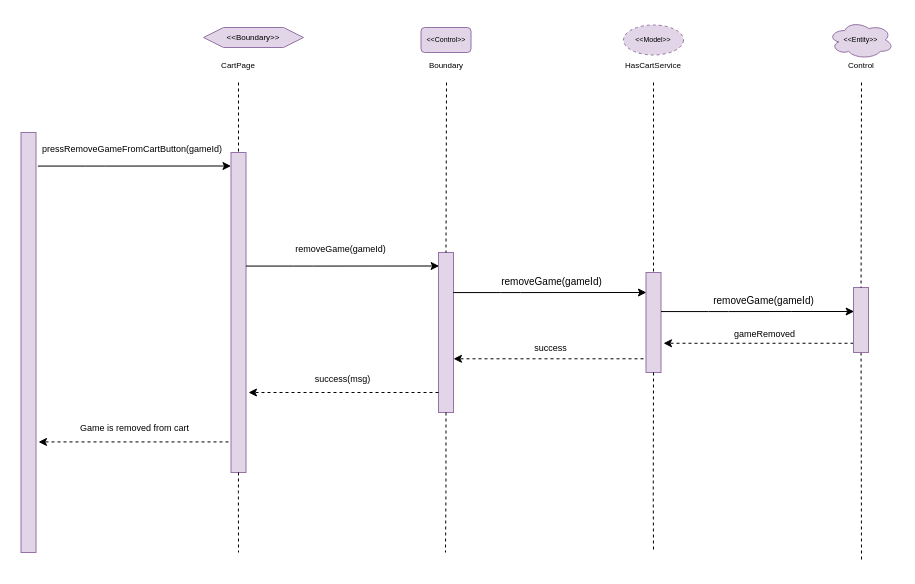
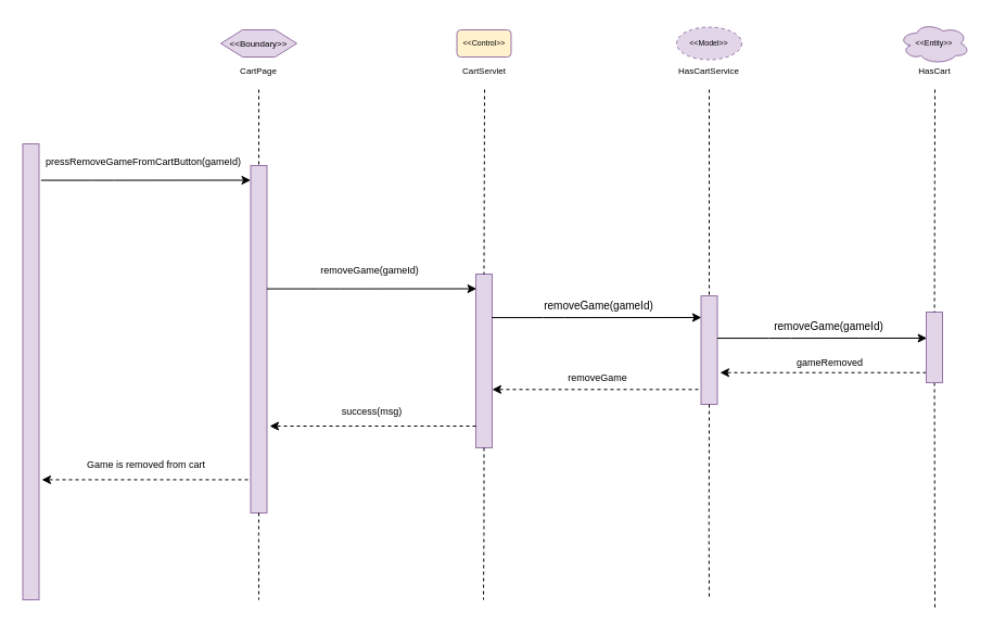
  <mxCell id="0" />
  <mxCell id="1" parent="0" />
  <mxCell id="2" value="" style="rounded=0;whiteSpace=wrap;html=1;fillColor=#e1d5e7;strokeColor=#9673a6;" vertex="1" parent="1"><mxGeometry x="20.5" y="132" width="15" height="420" as="geometry" /></mxCell>
  <mxCell id="3" value="" style="rounded=0;whiteSpace=wrap;html=1;fillColor=#e1d5e7;strokeColor=#9673a6;" vertex="1" parent="1"><mxGeometry x="230.5" y="152" width="15" height="320" as="geometry" /></mxCell>
  <mxCell id="4" value="" style="endArrow=none;dashed=1;html=1;rounded=0;fontSize=8;entryX=0.5;entryY=0;entryDx=0;entryDy=0;exitX=0.5;exitY=1;exitDx=0;exitDy=0;" edge="1" parent="1" target="3"><mxGeometry width="50" height="50" relative="1" as="geometry"><mxPoint x="238" y="82" as="sourcePoint" /><mxPoint x="260.5" y="142" as="targetPoint" /></mxGeometry></mxCell>
- <mxCell id="5" value="&amp;lt;&amp;lt;Boundary&amp;gt;&amp;gt;" style="shape=hexagon;perimeter=hexagonPerimeter2;whiteSpace=wrap;html=1;fixedSize=1;fontSize=8;fillColor=#e1d5e7;strokeColor=#9673a6;" vertex="1" parent="1"><mxGeometry x="203" y="27" width="100" height="20" as="geometry" /></mxCell>
+ <mxCell id="5" value="&amp;lt;&amp;lt;Boundary&amp;gt;&amp;gt;" style="shape=hexagon;perimeter=hexagonPerimeter2;whiteSpace=wrap;html=1;fixedSize=1;fontSize=8;fillColor=#e1d5e7;strokeColor=#9673a6;" vertex="1" parent="1"><mxGeometry x="203" y="27" width="70" height="25" as="geometry" /></mxCell>
  <mxCell id="6" value="CartPage" style="text;html=1;strokeColor=none;fillColor=none;align=center;verticalAlign=middle;whiteSpace=wrap;rounded=0;fontSize=8;" vertex="1" parent="1"><mxGeometry x="223" y="57" width="30" height="15" as="geometry" /></mxCell>
- <mxCell id="7" value="&amp;lt;&amp;lt;Control&amp;gt;&amp;gt;" style="rounded=1;whiteSpace=wrap;html=1;fontSize=7;fillColor=#e1d5e7;strokeColor=#9673a6;" vertex="1" parent="1"><mxGeometry x="420.5" y="27" width="50" height="25" as="geometry" /></mxCell>
- <mxCell id="8" value="Boundary" style="text;html=1;strokeColor=none;fillColor=none;align=center;verticalAlign=middle;whiteSpace=wrap;rounded=0;fontSize=8;" vertex="1" parent="1"><mxGeometry x="430.5" y="57" width="30" height="15" as="geometry" /></mxCell>
+ <mxCell id="7" value="&amp;lt;&amp;lt;Control&amp;gt;&amp;gt;" style="rounded=1;whiteSpace=wrap;html=1;fontSize=7;fillColor=#fff2cc;strokeColor=#9673a6;" vertex="1" parent="1"><mxGeometry x="420.5" y="27" width="50" height="25" as="geometry" /></mxCell>
+ <mxCell id="8" value="CartServlet" style="text;html=1;strokeColor=none;fillColor=none;align=center;verticalAlign=middle;whiteSpace=wrap;rounded=0;fontSize=8;" vertex="1" parent="1"><mxGeometry x="430.5" y="57" width="30" height="15" as="geometry" /></mxCell>
  <mxCell id="9" value="" style="rounded=0;whiteSpace=wrap;html=1;fillColor=#e1d5e7;strokeColor=#9673a6;" vertex="1" parent="1"><mxGeometry x="438" y="252" width="15" height="160" as="geometry" /></mxCell>
  <mxCell id="10" value="" style="endArrow=none;dashed=1;html=1;rounded=0;fontSize=8;entryX=0.5;entryY=0;entryDx=0;entryDy=0;" edge="1" parent="1" target="9"><mxGeometry width="50" height="50" relative="1" as="geometry"><mxPoint x="446" y="82" as="sourcePoint" /><mxPoint x="490.5" y="155.5" as="targetPoint" /></mxGeometry></mxCell>
  <mxCell id="11" value="&amp;lt;&amp;lt;Model&amp;gt;&amp;gt;" style="ellipse;whiteSpace=wrap;html=1;fontSize=7;fillColor=#e1d5e7;strokeColor=#9673a6;dashed=1;" vertex="1" parent="1"><mxGeometry x="623" y="24.5" width="60" height="30" as="geometry" /></mxCell>
  <mxCell id="12" value="" style="rounded=0;whiteSpace=wrap;html=1;fillColor=#e1d5e7;strokeColor=#9673a6;" vertex="1" parent="1"><mxGeometry x="645.5" y="272" width="15" height="100" as="geometry" /></mxCell>
  <mxCell id="13" value="" style="endArrow=none;dashed=1;html=1;rounded=0;fontSize=8;entryX=0.5;entryY=0;entryDx=0;entryDy=0;" edge="1" parent="1" target="12"><mxGeometry width="50" height="50" relative="1" as="geometry"><mxPoint x="653" y="82" as="sourcePoint" /><mxPoint x="675.5" y="180.5" as="targetPoint" /></mxGeometry></mxCell>
  <mxCell id="14" value="HasCartService" style="text;html=1;strokeColor=none;fillColor=none;align=center;verticalAlign=middle;whiteSpace=wrap;rounded=0;fontSize=8;" vertex="1" parent="1"><mxGeometry x="638" y="57" width="30" height="15" as="geometry" /></mxCell>
  <mxCell id="15" value="&amp;lt;&amp;lt;Entity&amp;gt;&amp;gt;" style="ellipse;shape=cloud;whiteSpace=wrap;html=1;fontSize=7;fillColor=#e1d5e7;strokeColor=#9673a6;" vertex="1" parent="1"><mxGeometry x="828" y="20.59" width="65" height="37.82" as="geometry" /></mxCell>
  <mxCell id="16" value="" style="endArrow=none;dashed=1;html=1;rounded=0;fontSize=8;exitX=0.5;exitY=1;exitDx=0;exitDy=0;" edge="1" parent="1" source="12"><mxGeometry width="50" height="50" relative="1" as="geometry"><mxPoint x="653.25" y="465.5" as="sourcePoint" /><mxPoint x="653" y="552" as="targetPoint" /><Array as="points"><mxPoint x="652.76" y="495.5" /></Array></mxGeometry></mxCell>
  <mxCell id="17" value="" style="endArrow=none;dashed=1;html=1;rounded=0;fontSize=8;exitX=0.5;exitY=1;exitDx=0;exitDy=0;" edge="1" parent="1" source="9"><mxGeometry width="50" height="50" relative="1" as="geometry"><mxPoint x="445.94" y="462" as="sourcePoint" /><mxPoint x="445" y="552" as="targetPoint" /><Array as="points"><mxPoint x="445.45" y="492" /></Array></mxGeometry></mxCell>
  <mxCell id="18" value="" style="endArrow=none;dashed=1;html=1;rounded=0;fontSize=8;exitX=0.5;exitY=1;exitDx=0;exitDy=0;" edge="1" parent="1" source="3"><mxGeometry width="50" height="50" relative="1" as="geometry"><mxPoint x="238.38" y="462" as="sourcePoint" /><mxPoint x="238" y="552" as="targetPoint" /><Array as="points"><mxPoint x="237.89" y="492" /></Array></mxGeometry></mxCell>
- <mxCell id="19" value="Control" style="text;html=1;strokeColor=none;fillColor=none;align=center;verticalAlign=middle;whiteSpace=wrap;rounded=0;fontSize=8;" vertex="1" parent="1"><mxGeometry x="845.5" y="57" width="30" height="15" as="geometry" /></mxCell>
+ <mxCell id="19" value="HasCart" style="text;html=1;strokeColor=none;fillColor=none;align=center;verticalAlign=middle;whiteSpace=wrap;rounded=0;fontSize=8;" vertex="1" parent="1"><mxGeometry x="845.5" y="57" width="30" height="15" as="geometry" /></mxCell>
  <mxCell id="20" value="" style="endArrow=classic;html=1;rounded=0;exitX=1;exitY=0;exitDx=0;exitDy=0;entryX=-0.125;entryY=0.121;entryDx=0;entryDy=0;entryPerimeter=0;" edge="1" parent="1"><mxGeometry width="50" height="50" relative="1" as="geometry"><mxPoint x="245.5" y="265.57" as="sourcePoint" /><mxPoint x="438.625" y="265.5" as="targetPoint" /><Array as="points"><mxPoint x="293" y="265.57" /><mxPoint x="313" y="265.57" /></Array></mxGeometry></mxCell>
  <mxCell id="21" value="&lt;div style=&quot;font-size: 9px&quot;&gt;&lt;font style=&quot;font-size: 9px&quot;&gt;removeGame(gameId)&lt;/font&gt;&lt;/div&gt;" style="text;html=1;strokeColor=none;fillColor=none;align=center;verticalAlign=middle;whiteSpace=wrap;rounded=0;fontSize=9;" vertex="1" parent="1"><mxGeometry x="243" y="232" width="195" height="33.5" as="geometry" /></mxCell>
  <mxCell id="22" value="" style="endArrow=classic;html=1;rounded=0;exitX=1;exitY=0;exitDx=0;exitDy=0;entryX=-0.125;entryY=0.121;entryDx=0;entryDy=0;entryPerimeter=0;" edge="1" parent="1"><mxGeometry width="50" height="50" relative="1" as="geometry"><mxPoint x="37.38" y="165.57" as="sourcePoint" /><mxPoint x="230.505" y="165.5" as="targetPoint" /><Array as="points"><mxPoint x="84.88" y="165.57" /><mxPoint x="104.88" y="165.57" /></Array></mxGeometry></mxCell>
  <mxCell id="23" value="" style="endArrow=classic;html=1;rounded=0;exitX=1;exitY=0;exitDx=0;exitDy=0;entryX=-0.125;entryY=0.121;entryDx=0;entryDy=0;entryPerimeter=0;" edge="1" parent="1"><mxGeometry width="50" height="50" relative="1" as="geometry"><mxPoint x="452.75" y="292.07" as="sourcePoint" /><mxPoint x="645.875" y="292" as="targetPoint" /><Array as="points"><mxPoint x="500.25" y="292.07" /><mxPoint x="520.25" y="292.07" /></Array></mxGeometry></mxCell>
  <mxCell id="24" value="&lt;div style=&quot;font-size: 9px&quot;&gt;pressRemoveGameFromCartButton(gameId)&lt;/div&gt;" style="text;html=1;strokeColor=none;fillColor=none;align=center;verticalAlign=middle;whiteSpace=wrap;rounded=0;fontSize=9;" vertex="1" parent="1"><mxGeometry x="28" y="132" width="207.5" height="33.5" as="geometry" /></mxCell>
  <mxCell id="25" value="" style="endArrow=classic;html=1;rounded=0;dashed=1;fontSize=7;" edge="1" parent="1"><mxGeometry width="50" height="50" relative="1" as="geometry"><mxPoint x="643" y="358.29" as="sourcePoint" /><mxPoint x="453" y="358.29" as="targetPoint" /></mxGeometry></mxCell>
- <mxCell id="26" value="success" style="text;html=1;strokeColor=none;fillColor=none;align=center;verticalAlign=middle;whiteSpace=wrap;rounded=0;fontSize=9;" vertex="1" parent="1"><mxGeometry x="454" y="340.75" width="192.5" height="13.5" as="geometry" /></mxCell>
+ <mxCell id="26" value="removeGame" style="text;html=1;strokeColor=none;fillColor=none;align=center;verticalAlign=middle;whiteSpace=wrap;rounded=0;fontSize=9;" vertex="1" parent="1"><mxGeometry x="454" y="340.75" width="192.5" height="13.5" as="geometry" /></mxCell>
  <mxCell id="27" value="removeGame(gameId)" style="text;html=1;strokeColor=none;fillColor=none;align=center;verticalAlign=middle;whiteSpace=wrap;rounded=0;fontSize=10;" vertex="1" parent="1"><mxGeometry x="455.25" y="275.75" width="192.5" height="10" as="geometry" /></mxCell>
  <mxCell id="28" value="" style="endArrow=none;dashed=1;html=1;rounded=0;fontSize=8;startArrow=none;" edge="1" parent="1" source="37"><mxGeometry width="50" height="50" relative="1" as="geometry"><mxPoint x="861" y="82" as="sourcePoint" /><mxPoint x="861" y="562" as="targetPoint" /></mxGeometry></mxCell>
  <mxCell id="29" value="" style="endArrow=classic;html=1;rounded=0;exitX=1;exitY=0;exitDx=0;exitDy=0;entryX=-0.125;entryY=0.121;entryDx=0;entryDy=0;entryPerimeter=0;" edge="1" parent="1"><mxGeometry width="50" height="50" relative="1" as="geometry"><mxPoint x="660.5" y="311.07" as="sourcePoint" /><mxPoint x="853.625" y="311" as="targetPoint" /><Array as="points"><mxPoint x="708" y="311.07" /><mxPoint x="728" y="311.07" /><mxPoint x="790.75" y="311" /></Array></mxGeometry></mxCell>
  <mxCell id="30" value="removeGame(gameId)" style="text;html=1;strokeColor=none;fillColor=none;align=center;verticalAlign=middle;whiteSpace=wrap;rounded=0;fontSize=10;" vertex="1" parent="1"><mxGeometry x="667" y="294.75" width="192.5" height="10" as="geometry" /></mxCell>
  <mxCell id="31" value="" style="endArrow=classic;html=1;rounded=0;dashed=1;fontSize=7;" edge="1" parent="1"><mxGeometry width="50" height="50" relative="1" as="geometry"><mxPoint x="853" y="342.75" as="sourcePoint" /><mxPoint x="663" y="342.75" as="targetPoint" /></mxGeometry></mxCell>
  <mxCell id="32" value="gameRemoved" style="text;html=1;strokeColor=none;fillColor=none;align=center;verticalAlign=middle;whiteSpace=wrap;rounded=0;fontSize=9;" vertex="1" parent="1"><mxGeometry x="668" y="327.25" width="192.5" height="13.5" as="geometry" /></mxCell>
  <mxCell id="33" value="" style="endArrow=classic;html=1;rounded=0;dashed=1;fontSize=7;" edge="1" parent="1"><mxGeometry width="50" height="50" relative="1" as="geometry"><mxPoint x="438" y="392" as="sourcePoint" /><mxPoint x="248" y="392" as="targetPoint" /></mxGeometry></mxCell>
  <mxCell id="34" value="success(msg)" style="text;html=1;strokeColor=none;fillColor=none;align=center;verticalAlign=middle;whiteSpace=wrap;rounded=0;fontSize=9;" vertex="1" parent="1"><mxGeometry x="245.5" y="372" width="192.5" height="13.5" as="geometry" /></mxCell>
  <mxCell id="35" value="" style="endArrow=classic;html=1;rounded=0;dashed=1;fontSize=7;" edge="1" parent="1"><mxGeometry width="50" height="50" relative="1" as="geometry"><mxPoint x="228" y="441.43" as="sourcePoint" /><mxPoint x="38" y="441.43" as="targetPoint" /></mxGeometry></mxCell>
  <mxCell id="36" value="Game is removed from cart" style="text;html=1;strokeColor=none;fillColor=none;align=center;verticalAlign=middle;whiteSpace=wrap;rounded=0;fontSize=9;" vertex="1" parent="1"><mxGeometry x="37.5" y="421.43" width="192.5" height="13.5" as="geometry" /></mxCell>
  <mxCell id="37" value="" style="rounded=0;whiteSpace=wrap;html=1;fillColor=#e1d5e7;strokeColor=#9673a6;" vertex="1" parent="1"><mxGeometry x="853" y="287" width="15" height="65" as="geometry" /></mxCell>
  <mxCell id="38" value="" style="endArrow=none;dashed=1;html=1;rounded=0;fontSize=8;" edge="1" parent="1" target="37"><mxGeometry width="50" height="50" relative="1" as="geometry"><mxPoint x="861" y="82" as="sourcePoint" /><mxPoint x="861" y="562" as="targetPoint" /></mxGeometry></mxCell>
